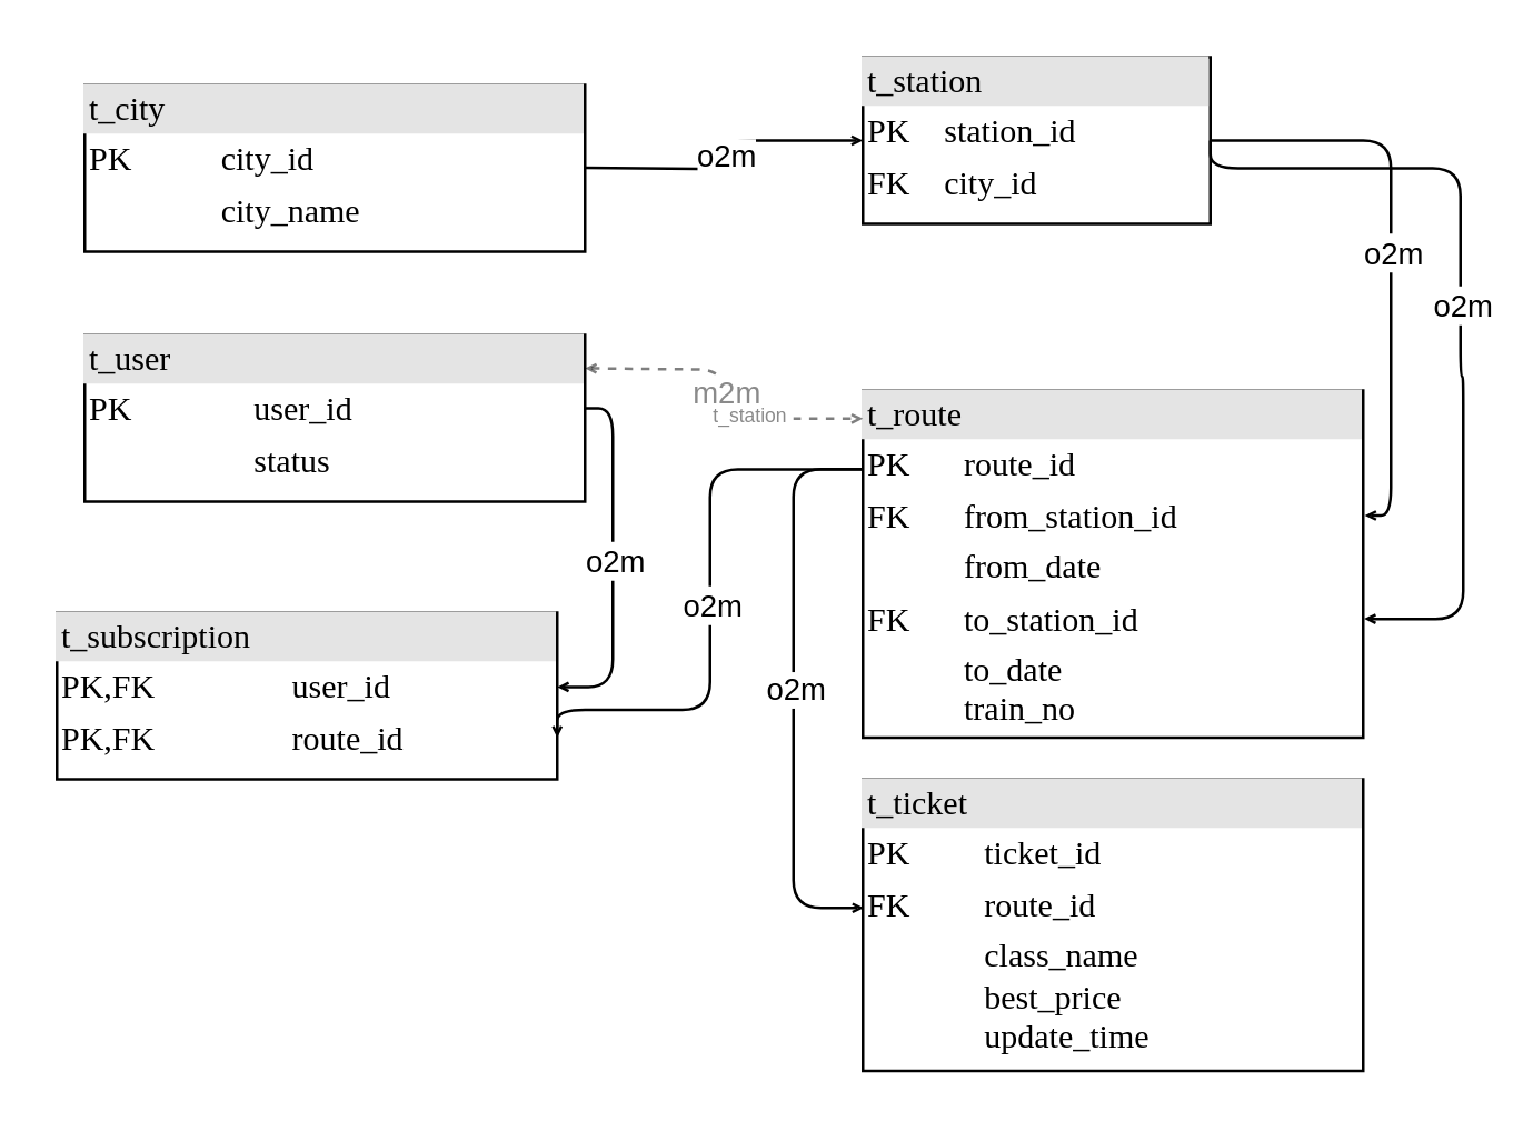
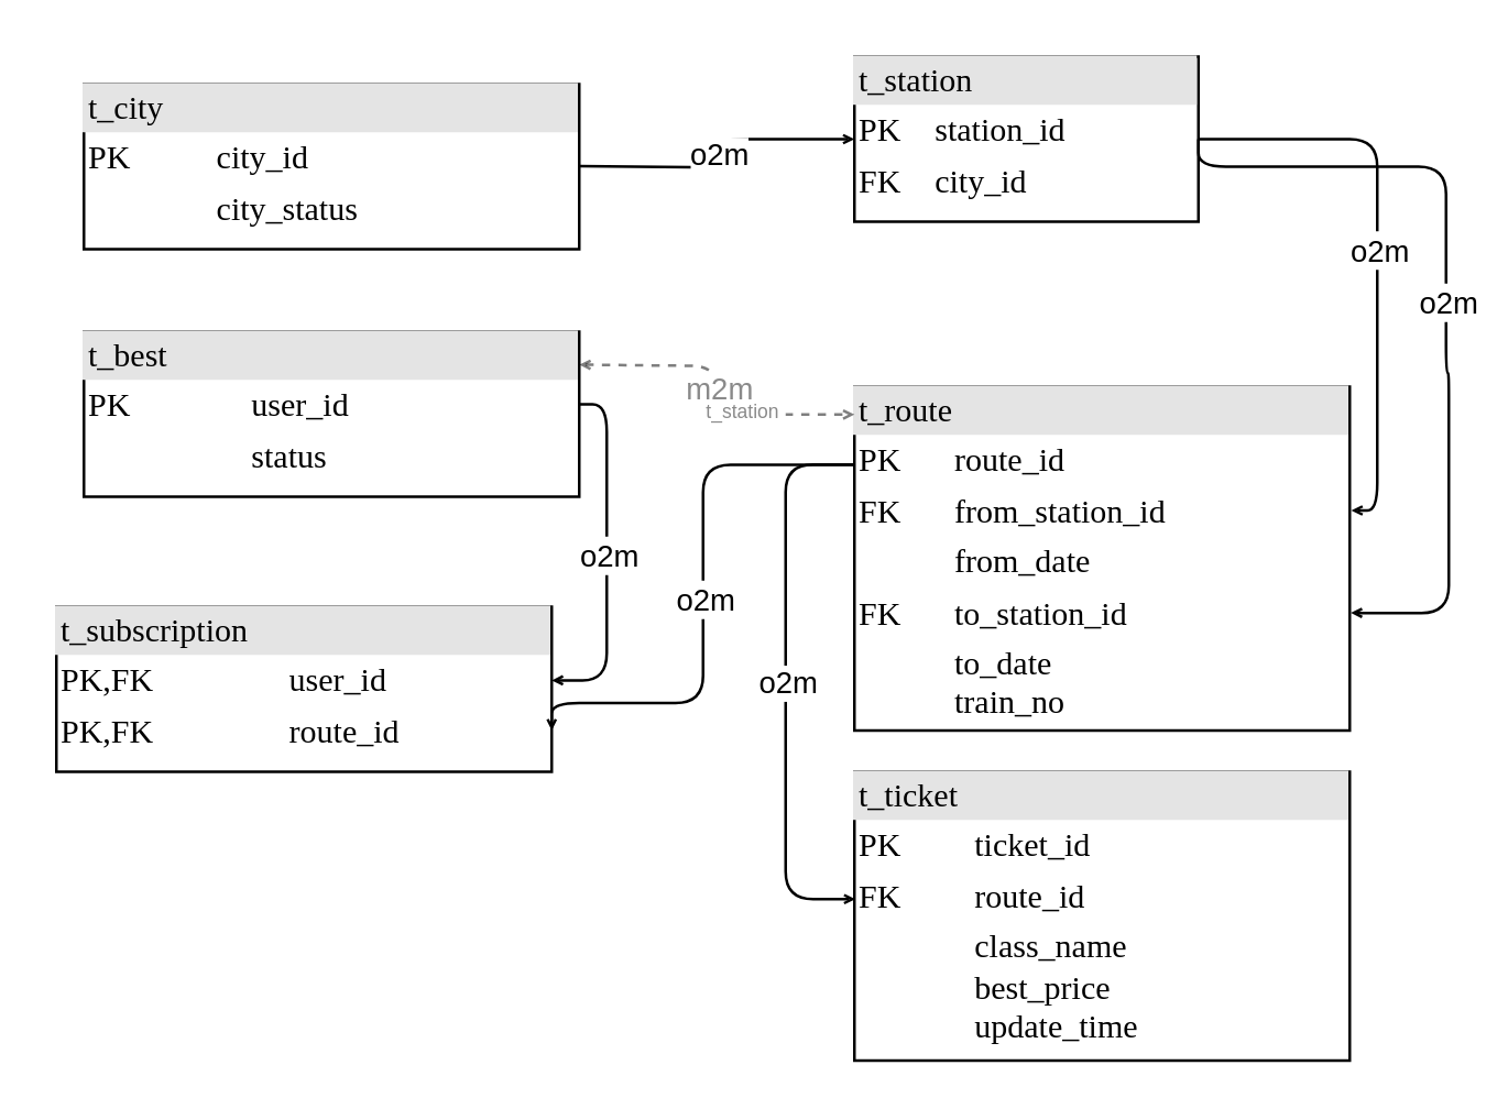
  <mxCell id="0" />
  <mxCell id="1" parent="0" />
- <mxCell id="2" value="&lt;div style=&quot;box-sizing:border-box;width:100%;background:#e4e4e4;padding:2px;&quot;&gt;t_city&lt;/div&gt;&lt;table style=&quot;width:100%;font-size:1em;&quot; cellpadding=&quot;2&quot; cellspacing=&quot;0&quot;&gt;&lt;tbody&gt;&lt;tr&gt;&lt;td&gt;PK&lt;/td&gt;&lt;td&gt;city_id&lt;/td&gt;&lt;/tr&gt;&lt;tr&gt;&lt;td&gt;&lt;/td&gt;&lt;td&gt;city_name&lt;/td&gt;&lt;/tr&gt;&lt;tr&gt;&lt;td&gt;&lt;/td&gt;&lt;td&gt;&lt;br&gt;&lt;/td&gt;&lt;/tr&gt;&lt;/tbody&gt;&lt;/table&gt;" style="verticalAlign=top;align=left;overflow=fill;html=1;rounded=0;shadow=0;comic=0;labelBackgroundColor=none;strokeWidth=1;fontFamily=Verdana;fontSize=12" parent="1" vertex="1"><mxGeometry x="30" y="30" width="180" height="60" as="geometry" /></mxCell>
+ <mxCell id="2" value="&lt;div style=&quot;box-sizing:border-box;width:100%;background:#e4e4e4;padding:2px;&quot;&gt;t_city&lt;/div&gt;&lt;table style=&quot;width:100%;font-size:1em;&quot; cellpadding=&quot;2&quot; cellspacing=&quot;0&quot;&gt;&lt;tbody&gt;&lt;tr&gt;&lt;td&gt;PK&lt;/td&gt;&lt;td&gt;city_id&lt;/td&gt;&lt;/tr&gt;&lt;tr&gt;&lt;td&gt;&lt;/td&gt;&lt;td&gt;city_status&lt;/td&gt;&lt;/tr&gt;&lt;tr&gt;&lt;td&gt;&lt;/td&gt;&lt;td&gt;&lt;br&gt;&lt;/td&gt;&lt;/tr&gt;&lt;/tbody&gt;&lt;/table&gt;" style="verticalAlign=top;align=left;overflow=fill;html=1;rounded=0;shadow=0;comic=0;labelBackgroundColor=none;strokeWidth=1;fontFamily=Verdana;fontSize=12" parent="1" vertex="1"><mxGeometry x="30" y="30" width="180" height="60" as="geometry" /></mxCell>
  <mxCell id="3" value="&lt;div style=&quot;box-sizing: border-box ; width: 100% ; background: #e4e4e4 ; padding: 2px&quot;&gt;t_station&lt;/div&gt;&lt;table style=&quot;width: 100% ; font-size: 1em&quot; cellpadding=&quot;2&quot; cellspacing=&quot;0&quot;&gt;&lt;tbody&gt;&lt;tr&gt;&lt;td&gt;PK&lt;/td&gt;&lt;td&gt;station_id&lt;/td&gt;&lt;/tr&gt;&lt;tr&gt;&lt;td&gt;FK&lt;/td&gt;&lt;td&gt;city_id&lt;/td&gt;&lt;/tr&gt;&lt;tr&gt;&lt;td&gt;&lt;/td&gt;&lt;td&gt;station_name&lt;/td&gt;&lt;/tr&gt;&lt;tr&gt;&lt;td&gt;&lt;br&gt;&lt;/td&gt;&lt;td&gt;&lt;/td&gt;&lt;/tr&gt;&lt;/tbody&gt;&lt;/table&gt;" style="verticalAlign=top;align=left;overflow=fill;html=1;rounded=0;shadow=0;comic=0;labelBackgroundColor=none;strokeWidth=1;fontFamily=Verdana;fontSize=12" parent="1" vertex="1"><mxGeometry x="310" y="20" width="125" height="60" as="geometry" /></mxCell>
  <mxCell id="4" value="&lt;div style=&quot;box-sizing:border-box;width:100%;background:#e4e4e4;padding:2px;&quot;&gt;t_ticket&lt;/div&gt;&lt;table style=&quot;width:100%;font-size:1em;&quot; cellpadding=&quot;2&quot; cellspacing=&quot;0&quot;&gt;&lt;tbody&gt;&lt;tr&gt;&lt;td&gt;PK&lt;/td&gt;&lt;td&gt;ticket_id&lt;/td&gt;&lt;/tr&gt;&lt;tr&gt;&lt;td&gt;FK&lt;/td&gt;&lt;td&gt;route_id&lt;br&gt;&lt;/td&gt;&lt;/tr&gt;&lt;tr&gt;&lt;td&gt;&lt;br&gt;&lt;/td&gt;&lt;td&gt;class_name&lt;br&gt;best_price&lt;br&gt;update_time&lt;br&gt;&lt;/td&gt;&lt;/tr&gt;&lt;/tbody&gt;&lt;/table&gt;" style="verticalAlign=top;align=left;overflow=fill;html=1;rounded=0;shadow=0;comic=0;labelBackgroundColor=none;strokeWidth=1;fontFamily=Verdana;fontSize=12" parent="1" vertex="1"><mxGeometry x="310" y="280" width="180" height="105" as="geometry" /></mxCell>
  <mxCell id="5" value="&lt;div style=&quot;box-sizing: border-box ; width: 100% ; background: #e4e4e4 ; padding: 2px&quot;&gt;t_route&lt;/div&gt;&lt;table style=&quot;width: 100% ; font-size: 1em&quot; cellpadding=&quot;2&quot; cellspacing=&quot;0&quot;&gt;&lt;tbody&gt;&lt;tr&gt;&lt;td&gt;PK&lt;/td&gt;&lt;td&gt;route_id&lt;/td&gt;&lt;/tr&gt;&lt;tr&gt;&lt;td&gt;FK&lt;/td&gt;&lt;td&gt;from_station_id&lt;/td&gt;&lt;/tr&gt;&lt;tr&gt;&lt;td&gt;&lt;/td&gt;&lt;td&gt;from_date&lt;/td&gt;&lt;/tr&gt;&lt;tr&gt;&lt;td&gt;FK&lt;/td&gt;&lt;td&gt;to_station_id&lt;/td&gt;&lt;/tr&gt;&lt;tr&gt;&lt;td&gt;&lt;br&gt;&lt;/td&gt;&lt;td&gt;to_date&lt;br&gt;train_no&lt;/td&gt;&lt;/tr&gt;&lt;/tbody&gt;&lt;/table&gt;" style="verticalAlign=top;align=left;overflow=fill;html=1;rounded=0;shadow=0;comic=0;labelBackgroundColor=none;strokeWidth=1;fontFamily=Verdana;fontSize=12" parent="1" vertex="1"><mxGeometry x="310" y="140" width="180" height="125" as="geometry" /></mxCell>
- <mxCell id="6" value="&lt;div style=&quot;box-sizing:border-box;width:100%;background:#e4e4e4;padding:2px;&quot;&gt;t_user&lt;/div&gt;&lt;table style=&quot;width:100%;font-size:1em;&quot; cellpadding=&quot;2&quot; cellspacing=&quot;0&quot;&gt;&lt;tbody&gt;&lt;tr&gt;&lt;td&gt;PK&lt;/td&gt;&lt;td&gt;user_id&lt;br&gt;&lt;/td&gt;&lt;/tr&gt;&lt;tr&gt;&lt;td&gt;&lt;br&gt;&lt;/td&gt;&lt;td&gt;status&lt;/td&gt;&lt;/tr&gt;&lt;tr&gt;&lt;td&gt;&lt;/td&gt;&lt;td&gt;&lt;br&gt;&lt;/td&gt;&lt;/tr&gt;&lt;/tbody&gt;&lt;/table&gt;" style="verticalAlign=top;align=left;overflow=fill;html=1;rounded=0;shadow=0;comic=0;labelBackgroundColor=none;strokeWidth=1;fontFamily=Verdana;fontSize=12" parent="1" vertex="1"><mxGeometry x="30" y="120" width="180" height="60" as="geometry" /></mxCell>
+ <mxCell id="6" value="&lt;div style=&quot;box-sizing:border-box;width:100%;background:#e4e4e4;padding:2px;&quot;&gt;t_best&lt;/div&gt;&lt;table style=&quot;width:100%;font-size:1em;&quot; cellpadding=&quot;2&quot; cellspacing=&quot;0&quot;&gt;&lt;tbody&gt;&lt;tr&gt;&lt;td&gt;PK&lt;/td&gt;&lt;td&gt;user_id&lt;br&gt;&lt;/td&gt;&lt;/tr&gt;&lt;tr&gt;&lt;td&gt;&lt;br&gt;&lt;/td&gt;&lt;td&gt;status&lt;/td&gt;&lt;/tr&gt;&lt;tr&gt;&lt;td&gt;&lt;/td&gt;&lt;td&gt;&lt;br&gt;&lt;/td&gt;&lt;/tr&gt;&lt;/tbody&gt;&lt;/table&gt;" style="verticalAlign=top;align=left;overflow=fill;html=1;rounded=0;shadow=0;comic=0;labelBackgroundColor=none;strokeWidth=1;fontFamily=Verdana;fontSize=12" parent="1" vertex="1"><mxGeometry x="30" y="120" width="180" height="60" as="geometry" /></mxCell>
  <mxCell id="7" value="&lt;div style=&quot;box-sizing: border-box ; width: 100% ; background: #e4e4e4 ; padding: 2px&quot;&gt;t_subscription&lt;/div&gt;&lt;table style=&quot;width: 100% ; font-size: 1em&quot; cellpadding=&quot;2&quot; cellspacing=&quot;0&quot;&gt;&lt;tbody&gt;&lt;tr&gt;&lt;td&gt;PK,FK&lt;/td&gt;&lt;td&gt;user_id&lt;/td&gt;&lt;/tr&gt;&lt;tr&gt;&lt;td&gt;PK,FK&lt;/td&gt;&lt;td&gt;route_id&lt;/td&gt;&lt;/tr&gt;&lt;tr&gt;&lt;td&gt;&lt;/td&gt;&lt;td&gt;&lt;/td&gt;&lt;/tr&gt;&lt;tr&gt;&lt;td&gt;&lt;/td&gt;&lt;td&gt;&lt;br&gt;&lt;/td&gt;&lt;/tr&gt;&lt;/tbody&gt;&lt;/table&gt;" style="verticalAlign=top;align=left;overflow=fill;html=1;rounded=0;shadow=0;comic=0;labelBackgroundColor=none;strokeWidth=1;fontFamily=Verdana;fontSize=12" parent="1" vertex="1"><mxGeometry x="20" y="220" width="180" height="60" as="geometry" /></mxCell>
  <mxCell id="8" value="2" style="endArrow=open;html=1;rounded=1;endFill=0;edgeStyle=orthogonalEdgeStyle;entryX=0;entryY=0.5;entryDx=0;entryDy=0;endSize=2;curved=0;" edge="1" parent="1" target="3"><mxGeometry relative="1" as="geometry"><mxPoint x="210" y="59.76" as="sourcePoint" /><mxPoint x="310" y="59.76" as="targetPoint" /></mxGeometry></mxCell>
  <mxCell id="9" value="o2m" style="edgeLabel;resizable=0;html=1;;align=center;verticalAlign=middle;" connectable="0" vertex="1" parent="8"><mxGeometry relative="1" as="geometry" /></mxCell>
  <mxCell id="10" value="2" style="endArrow=open;html=1;rounded=1;endFill=0;edgeStyle=orthogonalEdgeStyle;entryX=1.003;entryY=0.36;entryDx=0;entryDy=0;exitX=1;exitY=0.5;exitDx=0;exitDy=0;entryPerimeter=0;endSize=2;curved=0;" edge="1" parent="1" source="3" target="5"><mxGeometry relative="1" as="geometry"><mxPoint x="490" y="59.64" as="sourcePoint" /><mxPoint x="590" y="59.88" as="targetPoint" /></mxGeometry></mxCell>
  <mxCell id="11" value="o2m" style="edgeLabel;resizable=0;html=1;;align=center;verticalAlign=middle;" connectable="0" vertex="1" parent="10"><mxGeometry relative="1" as="geometry" /></mxCell>
  <mxCell id="12" value="2" style="endArrow=open;html=1;rounded=1;endFill=0;edgeStyle=orthogonalEdgeStyle;entryX=1.002;entryY=0.658;entryDx=0;entryDy=0;exitX=1;exitY=0.5;exitDx=0;exitDy=0;entryPerimeter=0;endSize=2;curved=0;" edge="1" parent="1" source="3" target="5"><mxGeometry relative="1" as="geometry"><mxPoint x="525" y="72" as="sourcePoint" /><mxPoint x="526" y="197" as="targetPoint" /><Array as="points"><mxPoint x="525" y="60" /><mxPoint x="525" y="135" /><mxPoint x="526" y="135" /><mxPoint x="526" y="222" /><mxPoint x="490" y="222" /></Array></mxGeometry></mxCell>
  <mxCell id="13" value="o2m" style="edgeLabel;resizable=0;html=1;;align=center;verticalAlign=middle;" connectable="0" vertex="1" parent="12"><mxGeometry relative="1" as="geometry" /></mxCell>
  <mxCell id="14" value="2" style="endArrow=open;html=1;rounded=1;endFill=0;edgeStyle=orthogonalEdgeStyle;entryX=1;entryY=0.446;entryDx=0;entryDy=0;exitX=0.998;exitY=0.44;exitDx=0;exitDy=0;entryPerimeter=0;exitPerimeter=0;strokeWidth=1;endSize=2;curved=0;" edge="1" parent="1" source="6" target="7"><mxGeometry relative="1" as="geometry"><mxPoint x="235" y="120" as="sourcePoint" /><mxPoint x="236" y="245" as="targetPoint" /></mxGeometry></mxCell>
  <mxCell id="15" value="o2m" style="edgeLabel;resizable=0;html=1;;align=center;verticalAlign=middle;" connectable="0" vertex="1" parent="14"><mxGeometry relative="1" as="geometry" /></mxCell>
  <mxCell id="16" value="2" style="endArrow=none;html=1;rounded=1;endFill=0;edgeStyle=orthogonalEdgeStyle;exitX=1;exitY=0.75;exitDx=0;exitDy=0;strokeWidth=1;endSize=2;entryX=0;entryY=0.227;entryDx=0;entryDy=0;entryPerimeter=0;startSize=2;startArrow=open;startFill=0;jumpSize=4;curved=0;" edge="1" parent="1" source="7" target="5"><mxGeometry relative="1" as="geometry"><mxPoint x="255" y="210" as="sourcePoint" /><mxPoint x="245" y="162" as="targetPoint" /><Array as="points"><mxPoint x="255" y="255" /><mxPoint x="255" y="168" /></Array></mxGeometry></mxCell>
  <mxCell id="17" value="o2m" style="edgeLabel;resizable=0;html=1;;align=center;verticalAlign=middle;" connectable="0" vertex="1" parent="16"><mxGeometry relative="1" as="geometry" /></mxCell>
  <mxCell id="18" value="2" style="endArrow=none;html=1;rounded=1;endFill=0;edgeStyle=orthogonalEdgeStyle;exitX=0.002;exitY=0.441;exitDx=0;exitDy=0;strokeWidth=1;endSize=2;startSize=2;startArrow=open;startFill=0;entryX=0;entryY=0.226;entryDx=0;entryDy=0;entryPerimeter=0;exitPerimeter=0;curved=0;" edge="1" parent="1" source="4" target="5"><mxGeometry relative="1" as="geometry"><mxPoint x="225" y="352.02" as="sourcePoint" /><mxPoint x="305" y="172" as="targetPoint" /><Array as="points"><mxPoint x="285" y="326" /><mxPoint x="285" y="168" /></Array></mxGeometry></mxCell>
  <mxCell id="19" value="o2m" style="edgeLabel;resizable=0;html=1;;align=center;verticalAlign=middle;" connectable="0" vertex="1" parent="18"><mxGeometry relative="1" as="geometry" /></mxCell>
  <mxCell id="20" value="" style="endArrow=open;html=1;rounded=1;entryX=0;entryY=0.081;entryDx=0;entryDy=0;entryPerimeter=0;edgeStyle=orthogonalEdgeStyle;endSize=2;startSize=2;endFill=0;startArrow=open;startFill=0;dashed=1;strokeColor=#000000;opacity=50;curved=0;" edge="1" parent="1" target="5"><mxGeometry relative="1" as="geometry"><mxPoint x="210" y="132" as="sourcePoint" /><mxPoint x="310" y="132" as="targetPoint" /></mxGeometry></mxCell>
  <mxCell id="21" value="m2m" style="edgeLabel;resizable=0;html=1;;align=center;verticalAlign=middle;fontColor=#8a8a8a;" connectable="0" vertex="1" parent="20"><mxGeometry relative="1" as="geometry" /></mxCell>
  <mxCell id="22" value="&lt;span style=&quot;color: rgb(138, 138, 138); font-family: Helvetica; font-style: normal; font-variant-ligatures: normal; font-variant-caps: normal; font-weight: 400; letter-spacing: normal; orphans: 2; text-indent: 0px; text-transform: none; widows: 2; word-spacing: 0px; -webkit-text-stroke-width: 0px; white-space: nowrap; background-color: rgb(255, 255, 255); text-decoration-thickness: initial; text-decoration-style: initial; text-decoration-color: initial; float: none; display: inline !important;&quot;&gt;t_station&lt;/span&gt;" style="text;whiteSpace=wrap;html=1;fillColor=default;fillStyle=auto;rounded=0;shadow=0;glass=0;fontSize=7;align=right;verticalAlign=middle;" vertex="1" parent="1"><mxGeometry x="245" y="145" width="40" height="10" as="geometry" /></mxCell>
